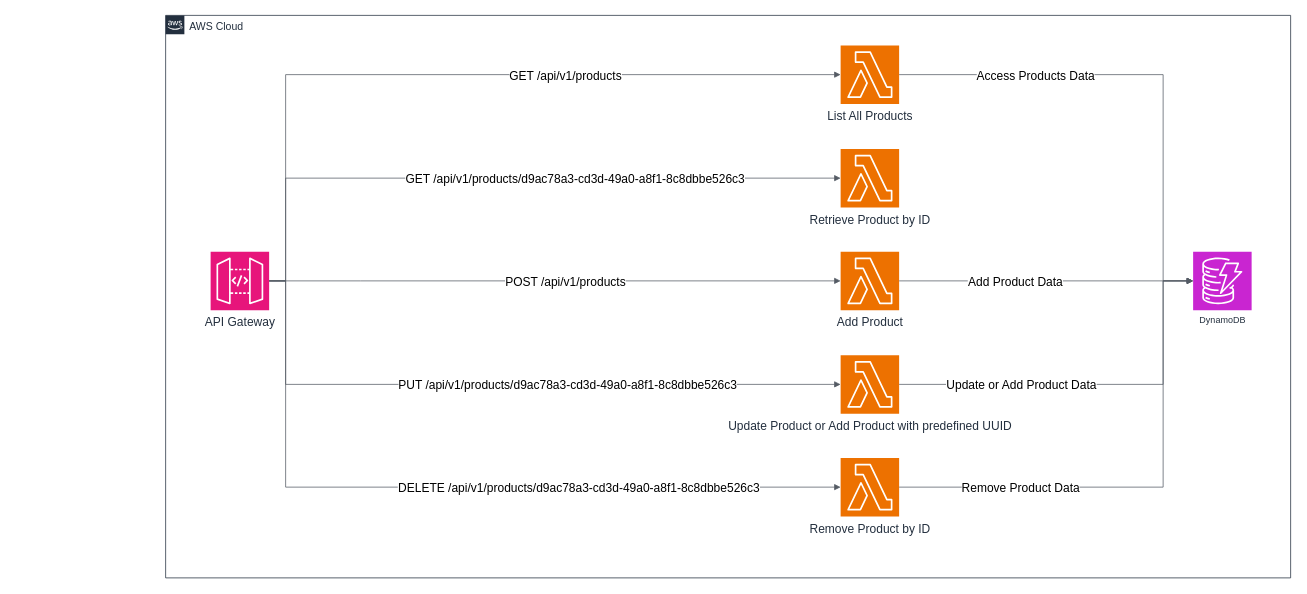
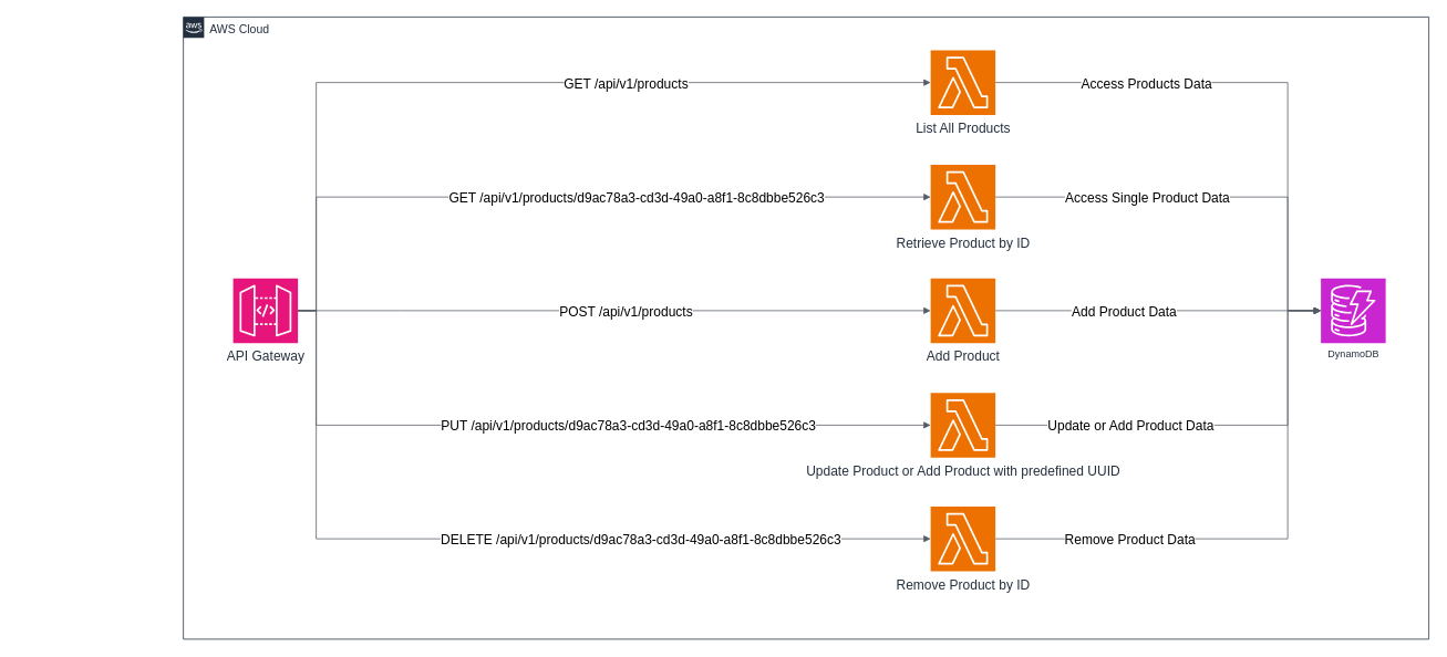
  <mxCell id="0" />
  <mxCell id="1" parent="0" />
  <mxCell id="2" value="AWS Cloud" style="points=[[0,0],[0.25,0],[0.5,0],[0.75,0],[1,0],[1,0.25],[1,0.5],[1,0.75],[1,1],[0.75,1],[0.5,1],[0.25,1],[0,1],[0,0.75],[0,0.5],[0,0.25]];outlineConnect=0;gradientColor=none;html=1;whiteSpace=wrap;fontSize=14;fontStyle=0;container=1;pointerEvents=0;collapsible=0;recursiveResize=0;shape=mxgraph.aws4.group;grIcon=mxgraph.aws4.group_aws_cloud_alt;strokeColor=#232F3E;fillColor=none;verticalAlign=top;align=left;spacingLeft=30;fontColor=#232F3E;dashed=0;" vertex="1" parent="1"><mxGeometry x="220" y="20" width="1500" height="750" as="geometry" /></mxCell>
  <mxCell id="3" value="" style="group;fontSize=16;" vertex="1" connectable="0" parent="2"><mxGeometry x="900" y="40" width="78" height="628" as="geometry" /></mxCell>
  <mxCell id="4" value="List All Products" style="sketch=0;points=[[0,0,0],[0.25,0,0],[0.5,0,0],[0.75,0,0],[1,0,0],[0,1,0],[0.25,1,0],[0.5,1,0],[0.75,1,0],[1,1,0],[0,0.25,0],[0,0.5,0],[0,0.75,0],[1,0.25,0],[1,0.5,0],[1,0.75,0]];outlineConnect=0;fontColor=#232F3E;fillColor=#ED7100;strokeColor=#ffffff;dashed=0;verticalLabelPosition=bottom;verticalAlign=top;align=center;html=1;fontSize=16;fontStyle=0;aspect=fixed;shape=mxgraph.aws4.resourceIcon;resIcon=mxgraph.aws4.lambda;" vertex="1" parent="3"><mxGeometry width="78" height="78" as="geometry" /></mxCell>
  <mxCell id="5" value="Retrieve Product by ID" style="sketch=0;points=[[0,0,0],[0.25,0,0],[0.5,0,0],[0.75,0,0],[1,0,0],[0,1,0],[0.25,1,0],[0.5,1,0],[0.75,1,0],[1,1,0],[0,0.25,0],[0,0.5,0],[0,0.75,0],[1,0.25,0],[1,0.5,0],[1,0.75,0]];outlineConnect=0;fontColor=#232F3E;fillColor=#ED7100;strokeColor=#ffffff;dashed=0;verticalLabelPosition=bottom;verticalAlign=top;align=center;html=1;fontSize=16;fontStyle=0;aspect=fixed;shape=mxgraph.aws4.resourceIcon;resIcon=mxgraph.aws4.lambda;" vertex="1" parent="3"><mxGeometry y="138" width="78" height="78" as="geometry" /></mxCell>
  <mxCell id="6" value="Add Product" style="sketch=0;points=[[0,0,0],[0.25,0,0],[0.5,0,0],[0.75,0,0],[1,0,0],[0,1,0],[0.25,1,0],[0.5,1,0],[0.75,1,0],[1,1,0],[0,0.25,0],[0,0.5,0],[0,0.75,0],[1,0.25,0],[1,0.5,0],[1,0.75,0]];outlineConnect=0;fontColor=#232F3E;fillColor=#ED7100;strokeColor=#ffffff;dashed=0;verticalLabelPosition=bottom;verticalAlign=top;align=center;html=1;fontSize=16;fontStyle=0;aspect=fixed;shape=mxgraph.aws4.resourceIcon;resIcon=mxgraph.aws4.lambda;" vertex="1" parent="3"><mxGeometry y="275" width="78" height="78" as="geometry" /></mxCell>
  <mxCell id="7" value="Update Product or Add Product with predefined UUID" style="sketch=0;points=[[0,0,0],[0.25,0,0],[0.5,0,0],[0.75,0,0],[1,0,0],[0,1,0],[0.25,1,0],[0.5,1,0],[0.75,1,0],[1,1,0],[0,0.25,0],[0,0.5,0],[0,0.75,0],[1,0.25,0],[1,0.5,0],[1,0.75,0]];outlineConnect=0;fontColor=#232F3E;fillColor=#ED7100;strokeColor=#ffffff;dashed=0;verticalLabelPosition=bottom;verticalAlign=top;align=center;html=1;fontSize=16;fontStyle=0;aspect=fixed;shape=mxgraph.aws4.resourceIcon;resIcon=mxgraph.aws4.lambda;" vertex="1" parent="3"><mxGeometry y="413" width="78" height="78" as="geometry" /></mxCell>
  <mxCell id="8" value="Remove Product by ID" style="sketch=0;points=[[0,0,0],[0.25,0,0],[0.5,0,0],[0.75,0,0],[1,0,0],[0,1,0],[0.25,1,0],[0.5,1,0],[0.75,1,0],[1,1,0],[0,0.25,0],[0,0.5,0],[0,0.75,0],[1,0.25,0],[1,0.5,0],[1,0.75,0]];outlineConnect=0;fontColor=#232F3E;fillColor=#ED7100;strokeColor=#ffffff;dashed=0;verticalLabelPosition=bottom;verticalAlign=top;align=center;html=1;fontSize=16;fontStyle=0;aspect=fixed;shape=mxgraph.aws4.resourceIcon;resIcon=mxgraph.aws4.lambda;" vertex="1" parent="3"><mxGeometry y="550" width="78" height="78" as="geometry" /></mxCell>
  <mxCell id="9" value="DynamoDB" style="sketch=0;points=[[0,0,0],[0.25,0,0],[0.5,0,0],[0.75,0,0],[1,0,0],[0,1,0],[0.25,1,0],[0.5,1,0],[0.75,1,0],[1,1,0],[0,0.25,0],[0,0.5,0],[0,0.75,0],[1,0.25,0],[1,0.5,0],[1,0.75,0]];outlineConnect=0;fontColor=#232F3E;fillColor=#C925D1;strokeColor=#ffffff;dashed=0;verticalLabelPosition=bottom;verticalAlign=top;align=center;html=1;fontSize=12;fontStyle=0;aspect=fixed;shape=mxgraph.aws4.resourceIcon;resIcon=mxgraph.aws4.dynamodb;" vertex="1" parent="2"><mxGeometry x="1370" y="315" width="78" height="78" as="geometry" /></mxCell>
  <mxCell id="10" value="" style="edgeStyle=orthogonalEdgeStyle;html=1;endArrow=block;elbow=vertical;startArrow=none;endFill=1;strokeColor=#545B64;rounded=0;fontSize=16;" edge="1" parent="2" source="4" target="9"><mxGeometry width="100" relative="1" as="geometry"><mxPoint x="1230" y="190" as="sourcePoint" /><mxPoint x="1430" y="190" as="targetPoint" /><Array as="points"><mxPoint x="1330" y="79" /><mxPoint x="1330" y="354" /></Array></mxGeometry></mxCell>
  <mxCell id="11" value="&lt;font style=&quot;font-size: 16px;&quot;&gt;Access Products Data&lt;/font&gt;" style="edgeLabel;html=1;align=center;verticalAlign=middle;resizable=0;points=[];" vertex="1" connectable="0" parent="10"><mxGeometry x="-0.571" y="-1" relative="1" as="geometry"><mxPoint x="38" y="-1" as="offset" /></mxGeometry></mxCell>
+ <mxCell id="12" value="" style="edgeStyle=orthogonalEdgeStyle;html=1;endArrow=block;elbow=vertical;startArrow=none;endFill=1;strokeColor=#545B64;rounded=0;fontSize=16;" edge="1" parent="2" source="5" target="9"><mxGeometry width="100" relative="1" as="geometry"><mxPoint x="988" y="89" as="sourcePoint" /><mxPoint x="1419" y="325" as="targetPoint" /><Array as="points"><mxPoint x="1330" y="217" /><mxPoint x="1330" y="354" /></Array></mxGeometry></mxCell>
+ <mxCell id="13" value="&lt;font style=&quot;font-size: 16px;&quot;&gt;Access Single Product Data&lt;/font&gt;" style="edgeLabel;html=1;align=center;verticalAlign=middle;resizable=0;points=[];" vertex="1" connectable="0" parent="12"><mxGeometry x="-0.525" relative="1" as="geometry"><mxPoint x="56" as="offset" /></mxGeometry></mxCell>
  <mxCell id="14" value="" style="edgeStyle=orthogonalEdgeStyle;html=1;endArrow=block;elbow=vertical;startArrow=none;endFill=1;strokeColor=#545B64;rounded=0;fontSize=16;" edge="1" parent="2" source="6" target="9"><mxGeometry width="100" relative="1" as="geometry"><mxPoint x="988" y="227" as="sourcePoint" /><mxPoint x="1419" y="325" as="targetPoint" /></mxGeometry></mxCell>
  <mxCell id="15" value="Add Product Data" style="edgeLabel;html=1;align=center;verticalAlign=middle;resizable=0;points=[];fontSize=16;" vertex="1" connectable="0" parent="14"><mxGeometry x="-0.215" relative="1" as="geometry"><mxPoint as="offset" /></mxGeometry></mxCell>
  <mxCell id="16" value="" style="edgeStyle=orthogonalEdgeStyle;html=1;endArrow=block;elbow=vertical;startArrow=none;endFill=1;strokeColor=#545B64;rounded=0;fontSize=16;" edge="1" parent="2" source="7" target="9"><mxGeometry width="100" relative="1" as="geometry"><mxPoint x="988" y="364" as="sourcePoint" /><mxPoint x="1380" y="364" as="targetPoint" /><Array as="points"><mxPoint x="1330" y="492" /><mxPoint x="1330" y="354" /></Array></mxGeometry></mxCell>
  <mxCell id="17" value="Update or Add Product Data" style="edgeLabel;html=1;align=center;verticalAlign=middle;resizable=0;points=[];fontSize=16;" vertex="1" connectable="0" parent="16"><mxGeometry x="-0.437" relative="1" as="geometry"><mxPoint x="13" as="offset" /></mxGeometry></mxCell>
  <mxCell id="18" value="" style="edgeStyle=orthogonalEdgeStyle;html=1;endArrow=block;elbow=vertical;startArrow=none;endFill=1;strokeColor=#545B64;rounded=0;fontSize=16;" edge="1" parent="2" source="8" target="9"><mxGeometry width="100" relative="1" as="geometry"><mxPoint x="988" y="502" as="sourcePoint" /><mxPoint x="1419" y="403" as="targetPoint" /><Array as="points"><mxPoint x="1330" y="629" /><mxPoint x="1330" y="354" /></Array></mxGeometry></mxCell>
  <mxCell id="19" value="Remove Product Data" style="edgeLabel;html=1;align=center;verticalAlign=middle;resizable=0;points=[];fontSize=16;" vertex="1" connectable="0" parent="18"><mxGeometry x="-0.465" y="1" relative="1" as="geometry"><mxPoint x="-17" y="1" as="offset" /></mxGeometry></mxCell>
  <mxCell id="20" value="" style="group;fontSize=16;" vertex="1" connectable="0" parent="1"><mxGeometry x="20" y="335" width="338" height="78" as="geometry" /></mxCell>
  <mxCell id="21" value="API Gateway" style="sketch=0;points=[[0,0,0],[0.25,0,0],[0.5,0,0],[0.75,0,0],[1,0,0],[0,1,0],[0.25,1,0],[0.5,1,0],[0.75,1,0],[1,1,0],[0,0.25,0],[0,0.5,0],[0,0.75,0],[1,0.25,0],[1,0.5,0],[1,0.75,0]];outlineConnect=0;fontColor=#232F3E;fillColor=#E7157B;strokeColor=#ffffff;dashed=0;verticalLabelPosition=bottom;verticalAlign=top;align=center;html=1;fontSize=16;fontStyle=0;aspect=fixed;shape=mxgraph.aws4.resourceIcon;resIcon=mxgraph.aws4.api_gateway;" vertex="1" parent="20"><mxGeometry x="260" width="78" height="78" as="geometry" /></mxCell>
  <mxCell id="22" value="" style="edgeStyle=orthogonalEdgeStyle;html=1;endArrow=block;elbow=vertical;startArrow=none;endFill=1;strokeColor=#545B64;rounded=0;fontSize=16;" edge="1" parent="1" source="21" target="4"><mxGeometry width="100" relative="1" as="geometry"><mxPoint x="540" y="180" as="sourcePoint" /><mxPoint x="740" y="180" as="targetPoint" /><Array as="points"><mxPoint x="380" y="374" /><mxPoint x="380" y="99" /></Array></mxGeometry></mxCell>
  <mxCell id="23" value="GET /api/v1/products" style="edgeLabel;html=1;align=center;verticalAlign=middle;resizable=0;points=[];fontSize=16;" vertex="1" connectable="0" parent="22"><mxGeometry x="0.165" y="-3" relative="1" as="geometry"><mxPoint x="65" y="-3" as="offset" /></mxGeometry></mxCell>
  <mxCell id="24" value="" style="edgeStyle=orthogonalEdgeStyle;html=1;endArrow=block;elbow=vertical;startArrow=none;endFill=1;strokeColor=#545B64;rounded=0;fontSize=16;" edge="1" parent="1" source="21" target="5"><mxGeometry width="100" relative="1" as="geometry"><mxPoint x="329" y="325" as="sourcePoint" /><mxPoint x="860" y="109" as="targetPoint" /><Array as="points"><mxPoint x="380" y="374" /><mxPoint x="380" y="237" /></Array></mxGeometry></mxCell>
  <mxCell id="25" value="GET /api/v1/products/d9ac78a3-cd3d-49a0-a8f1-8c8dbbe526c3" style="edgeLabel;html=1;align=center;verticalAlign=middle;resizable=0;points=[];fontSize=16;" vertex="1" connectable="0" parent="24"><mxGeometry x="-0.008" relative="1" as="geometry"><mxPoint x="98" as="offset" /></mxGeometry></mxCell>
  <mxCell id="26" value="" style="edgeStyle=orthogonalEdgeStyle;html=1;endArrow=block;elbow=vertical;startArrow=none;endFill=1;strokeColor=#545B64;rounded=0;fontSize=16;" edge="1" parent="1" source="21" target="6"><mxGeometry width="100" relative="1" as="geometry"><mxPoint x="368" y="364" as="sourcePoint" /><mxPoint x="860" y="109" as="targetPoint" /><Array as="points"><mxPoint x="480" y="374" /><mxPoint x="480" y="374" /></Array></mxGeometry></mxCell>
  <mxCell id="27" value="POST /api/v1/products" style="edgeLabel;html=1;align=center;verticalAlign=middle;resizable=0;points=[];fontSize=16;" vertex="1" connectable="0" parent="26"><mxGeometry x="-0.187" relative="1" as="geometry"><mxPoint x="84" as="offset" /></mxGeometry></mxCell>
  <mxCell id="28" value="" style="edgeStyle=orthogonalEdgeStyle;html=1;endArrow=block;elbow=vertical;startArrow=none;endFill=1;strokeColor=#545B64;rounded=0;fontSize=16;" edge="1" parent="1" source="21" target="7"><mxGeometry width="100" relative="1" as="geometry"><mxPoint x="250" y="707" as="sourcePoint" /><mxPoint x="742" y="570" as="targetPoint" /><Array as="points"><mxPoint x="380" y="374" /><mxPoint x="380" y="512" /></Array></mxGeometry></mxCell>
  <mxCell id="29" value="PUT /api/v1/products/d9ac78a3-cd3d-49a0-a8f1-8c8dbbe526c3" style="edgeLabel;html=1;align=center;verticalAlign=middle;resizable=0;points=[];fontSize=16;" vertex="1" connectable="0" parent="28"><mxGeometry x="-0.038" y="-2" relative="1" as="geometry"><mxPoint x="102" y="-2" as="offset" /></mxGeometry></mxCell>
  <mxCell id="30" value="" style="edgeStyle=orthogonalEdgeStyle;html=1;endArrow=block;elbow=vertical;startArrow=none;endFill=1;strokeColor=#545B64;rounded=0;fontSize=16;" edge="1" parent="1" source="21" target="8"><mxGeometry width="100" relative="1" as="geometry"><mxPoint x="270" y="550" as="sourcePoint" /><mxPoint x="762" y="688" as="targetPoint" /><Array as="points"><mxPoint x="380" y="374" /><mxPoint x="380" y="649" /></Array></mxGeometry></mxCell>
  <mxCell id="31" value="DELETE /api/v1/products/d9ac78a3-cd3d-49a0-a8f1-8c8dbbe526c3" style="edgeLabel;html=1;align=center;verticalAlign=middle;resizable=0;points=[];fontSize=16;" vertex="1" connectable="0" parent="30"><mxGeometry x="0.22" relative="1" as="geometry"><mxPoint x="54" as="offset" /></mxGeometry></mxCell>
